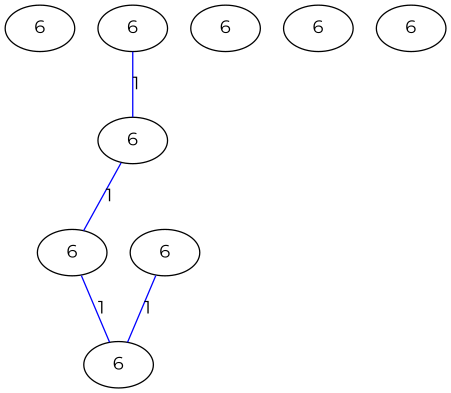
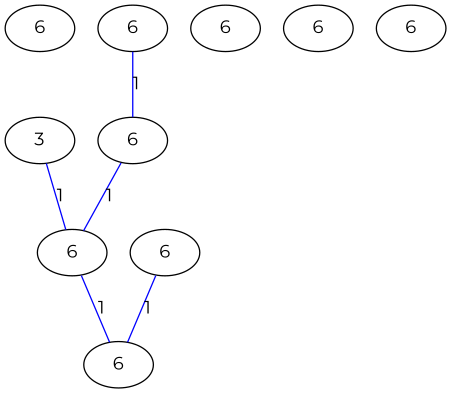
  graph {
    fontname=Montserrat
    node [fontname=Montserrat]
    edge [color=blue fontname=Montserrat]
    n1 [label=6]
+   n2 [label=3]
    n3 [label=6]
    n4 [label=6]
    n5 [label=6]
    n6 [label=6]
    n7 [label=6]
    n8 [label=6]
    n9 [label=6]
    n10 [label=6]
+   n2 -- n3 [label=1]
    n3 -- n5 [label=1]
    n4 -- n5 [label=1]
    n6 -- n7 [label=1]
    n7 -- n3 [label=1]
  }
